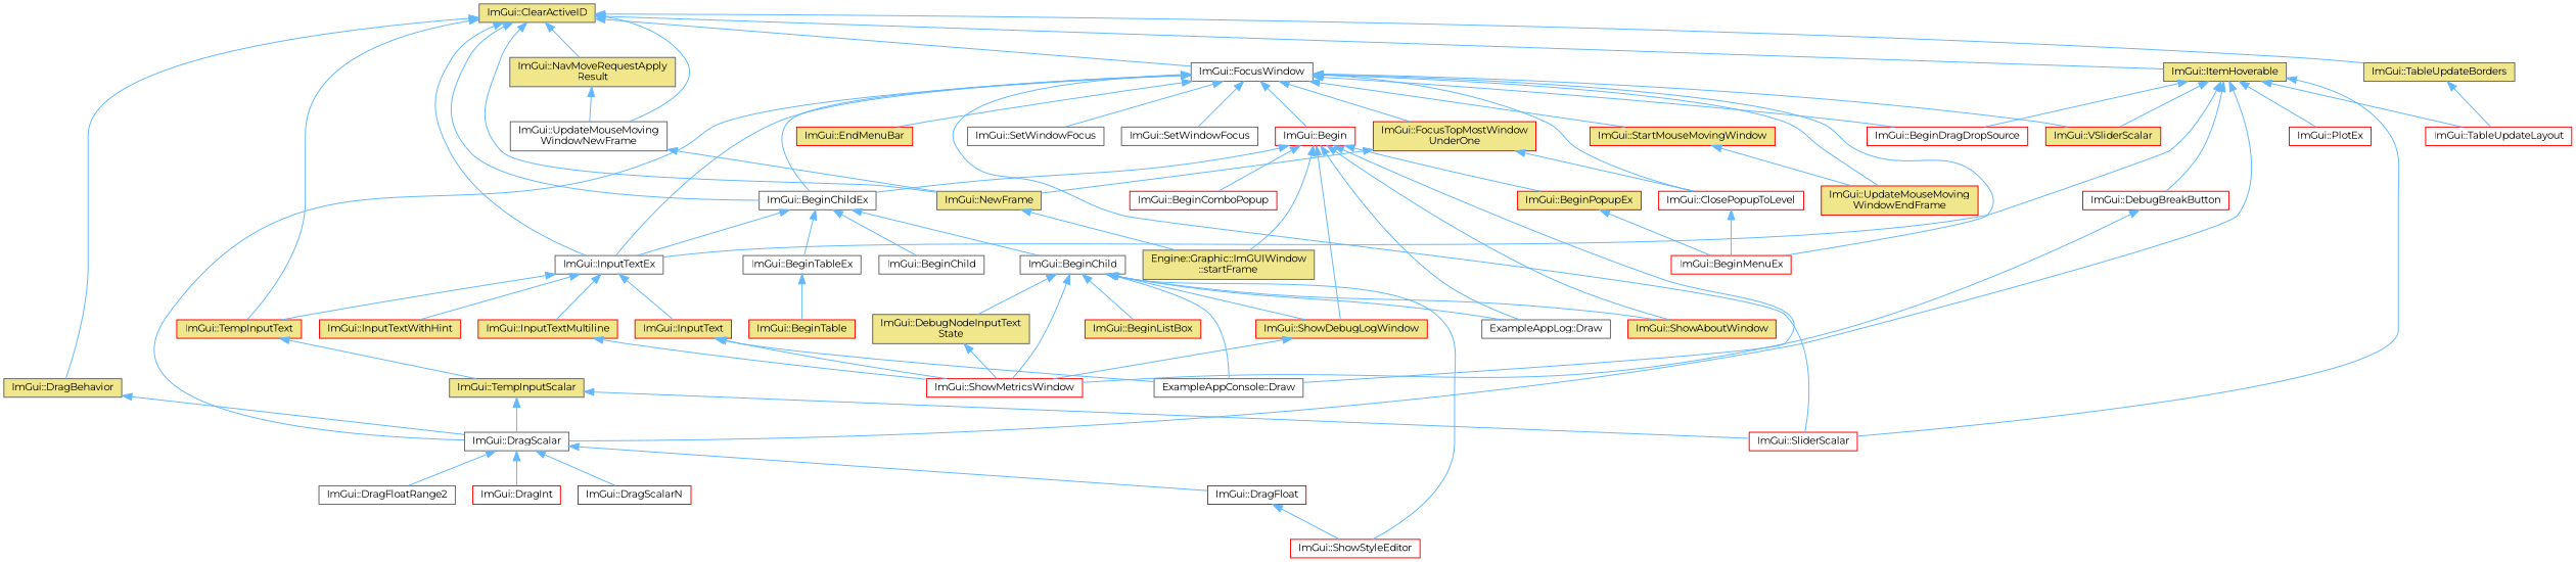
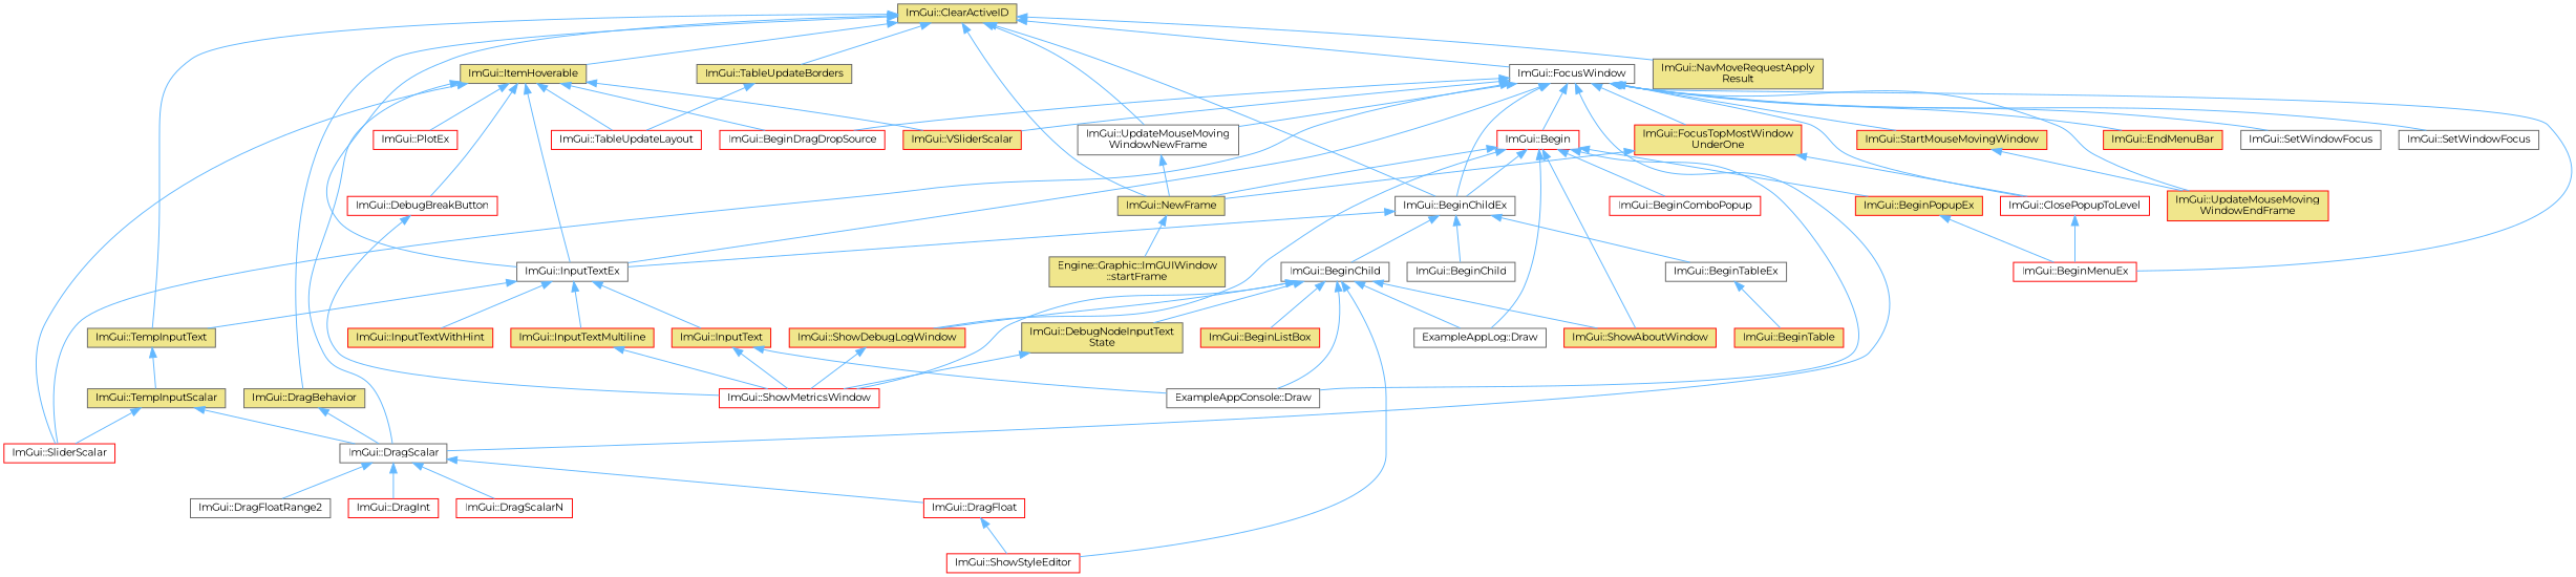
  digraph {
    fontname=Montserrat
    rankdir=TB
    node [color=red fillcolor=white fontname=Montserrat fontsize=10 shape=box style=filled]
    edge [color=steelblue1 dir=back fontname=Montserrat fontsize=10 labelfontname=Helvetica labelfontsize=10 style=solid]
    n1 [color=gray40 fillcolor=khaki fontcolor=black height=0.2 label="ImGui::ClearActiveID" width=0.4]
    n2 [color=grey40 height=0.2 label="ImGui::BeginChildEx" width=0.4]
    n3 [color=grey40 height=0.2 label="ImGui::InputTextEx" width=0.4]
-   n4 [fillcolor=khaki height=0.2 label="ImGui::TempInputText" width=0.4]
+   n4 [color=grey40 fillcolor=khaki height=0.2 label="ImGui::TempInputText" width=0.4]
    n5 [color=grey40 fillcolor=khaki height=0.2 label="ImGui::DragBehavior" width=0.4]
    n6 [color=grey40 height=0.2 label="ImGui::FocusWindow" width=0.4]
    n7 [color=grey40 fillcolor=khaki height=0.2 label="ImGui::NewFrame" width=0.4]
    n8 [color=grey40 height=0.2 label="ImGui::UpdateMouseMoving\lWindowNewFrame" width=0.4]
    n9 [color=grey40 fillcolor=khaki height=0.2 label="ImGui::ItemHoverable" width=0.4]
    n10 [color=grey40 fillcolor=khaki height=0.2 label="ImGui::NavMoveRequestApply\lResult" width=0.4]
    n11 [color=grey40 fillcolor=khaki height=0.2 label="ImGui::TableUpdateBorders" width=0.4]
    n12 [color=grey40 height=0.2 label="ImGui::BeginChild" width=0.4]
    n13 [color=grey40 height=0.2 label="ImGui::BeginChild" width=0.4]
    n14 [color=grey40 height=0.2 label="ImGui::BeginTableEx" width=0.4]
    n15 [fillcolor=khaki height=0.2 label="ImGui::InputText" width=0.4]
    n16 [fillcolor=khaki height=0.2 label="ImGui::InputTextMultiline" width=0.4]
    n17 [fillcolor=khaki height=0.2 label="ImGui::InputTextWithHint" width=0.4]
    n18 [color=grey40 fillcolor=khaki height=0.2 label="ImGui::TempInputScalar" width=0.4]
    n19 [color=grey40 height=0.2 label="ImGui::DragScalar" width=0.4]
    n20 [height=0.2 label="ImGui::SliderScalar" width=0.4]
    n21 [height=0.2 label="ImGui::Begin" width=0.4]
    n22 [height=0.2 label="ImGui::BeginMenuEx" width=0.4]
    n23 [height=0.2 label="ImGui::BeginDragDropSource" width=0.4]
    n24 [height=0.2 label="ImGui::ClosePopupToLevel" width=0.4]
    n25 [fillcolor=khaki height=0.2 label="ImGui::EndMenuBar" width=0.4]
    n26 [fillcolor=khaki height=0.2 label="ImGui::FocusTopMostWindow\lUnderOne" width=0.4]
    n27 [color=grey40 height=0.2 label="ImGui::SetWindowFocus" width=0.4]
    n28 [color=grey40 height=0.2 label="ImGui::SetWindowFocus" width=0.4]
    n29 [fillcolor=khaki height=0.2 label="ImGui::StartMouseMovingWindow" width=0.4]
    n30 [fillcolor=khaki height=0.2 label="ImGui::UpdateMouseMoving\lWindowEndFrame" width=0.4]
    n31 [fillcolor=khaki height=0.2 label="ImGui::VSliderScalar" width=0.4]
    n32 [color=grey40 fillcolor=khaki height=0.2 label="Engine::Graphic::ImGUIWindow\l::startFrame" width=0.4]
    n33 [height=0.2 label="ImGui::DebugBreakButton" width=0.4]
    n34 [height=0.2 label="ImGui::PlotEx" width=0.4]
    n35 [height=0.2 label="ImGui::TableUpdateLayout" width=0.4]
    n36 [fillcolor=khaki height=0.2 label="ImGui::BeginListBox" width=0.4]
    n37 [color=grey40 fillcolor=khaki height=0.2 label="ImGui::DebugNodeInputText\lState" width=0.4]
    n38 [height=0.2 label="ImGui::ShowMetricsWindow" width=0.4]
    n39 [color=grey40 height=0.2 label="ExampleAppConsole::Draw" width=0.4]
    n40 [color=grey40 height=0.2 label="ExampleAppLog::Draw" width=0.4]
    n41 [fillcolor=khaki height=0.2 label="ImGui::ShowAboutWindow" width=0.4]
    n42 [fillcolor=khaki height=0.2 label="ImGui::ShowDebugLogWindow" width=0.4]
    n43 [height=0.2 label="ImGui::ShowStyleEditor" width=0.4]
    n44 [fillcolor=khaki height=0.2 label="ImGui::BeginTable" width=0.4]
    n45 [height=0.2 label="ImGui::DragFloat" width=0.4]
    n46 [color=grey40 height=0.2 label="ImGui::DragFloatRange2" width=0.4]
    n47 [height=0.2 label="ImGui::DragInt" width=0.4]
    n48 [height=0.2 label="ImGui::DragScalarN" width=0.4]
    n49 [height=0.2 label="ImGui::BeginComboPopup" width=0.4]
    n50 [fillcolor=khaki height=0.2 label="ImGui::BeginPopupEx" width=0.4]
    n1 -> n2
    n1 -> n3
    n1 -> n4
    n1 -> n5
    n1 -> n6
    n1 -> n7
    n1 -> n8
    n1 -> n9
    n1 -> n10
    n1 -> n11
    n2 -> n3
    n2 -> n12
    n2 -> n13
    n2 -> n14
    n3 -> n4
    n3 -> n15
    n3 -> n16
    n3 -> n17
    n4 -> n18
    n5 -> n19
    n6 -> n2
    n6 -> n3
-   n10 -> n8
+   n6 -> n8
    n6 -> n19
    n6 -> n20
    n6 -> n21
    n6 -> n22
    n6 -> n23
    n6 -> n24
    n6 -> n25
    n6 -> n26
    n6 -> n27
    n6 -> n28
    n6 -> n29
    n6 -> n30
    n6 -> n31
    n7 -> n32
    n8 -> n7
    n9 -> n3
    n9 -> n19
    n9 -> n20
    n9 -> n23
    n9 -> n31
    n9 -> n33
    n9 -> n34
    n9 -> n35
    n11 -> n35
    n12 -> n36
    n12 -> n37
    n12 -> n38
    n12 -> n39
    n12 -> n40
    n12 -> n41
    n12 -> n42
    n12 -> n43
    n14 -> n44
    n15 -> n38
    n15 -> n39
    n16 -> n38
    n18 -> n19
    n18 -> n20
    n19 -> n45
    n19 -> n46
    n19 -> n47
    n19 -> n48
    n21 -> n2
-   n21 -> n32
+   n21 -> n7
    n21 -> n39
    n21 -> n40
    n21 -> n41
    n21 -> n42
    n21 -> n49
    n21 -> n50
    n24 -> n22
    n26 -> n7
    n26 -> n24
    n29 -> n30
    n33 -> n38
    n37 -> n38
    n42 -> n38
    n45 -> n43
    n50 -> n22
  }
